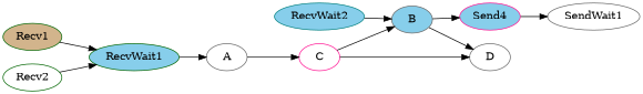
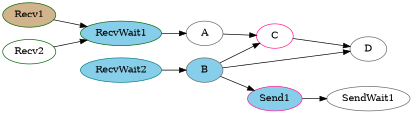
  digraph {
    rankdir=LR
    node [color=gray40 fillcolor=white style=filled]
    C [color=deeppink]
    D
    B [fillcolor=skyblue]
-   Send1 [color=deeppink fillcolor=skyblue label=Send4]
+   Send1 [color=deeppink fillcolor=skyblue]
    SendWait1
    A
    RecvWait1 [color=darkgreen fillcolor=skyblue]
    RecvWait2 [color=teal fillcolor=skyblue]
    Recv1 [color=darkgreen fillcolor=tan]
    Recv2 [color=darkgreen]
    C -> D
-   C -> B
+   B -> C
    B -> D
    B -> Send1
    Send1 -> SendWait1
    A -> C
    RecvWait1 -> A
    RecvWait2 -> B
    Recv1 -> RecvWait1
    Recv2 -> RecvWait1
  }
